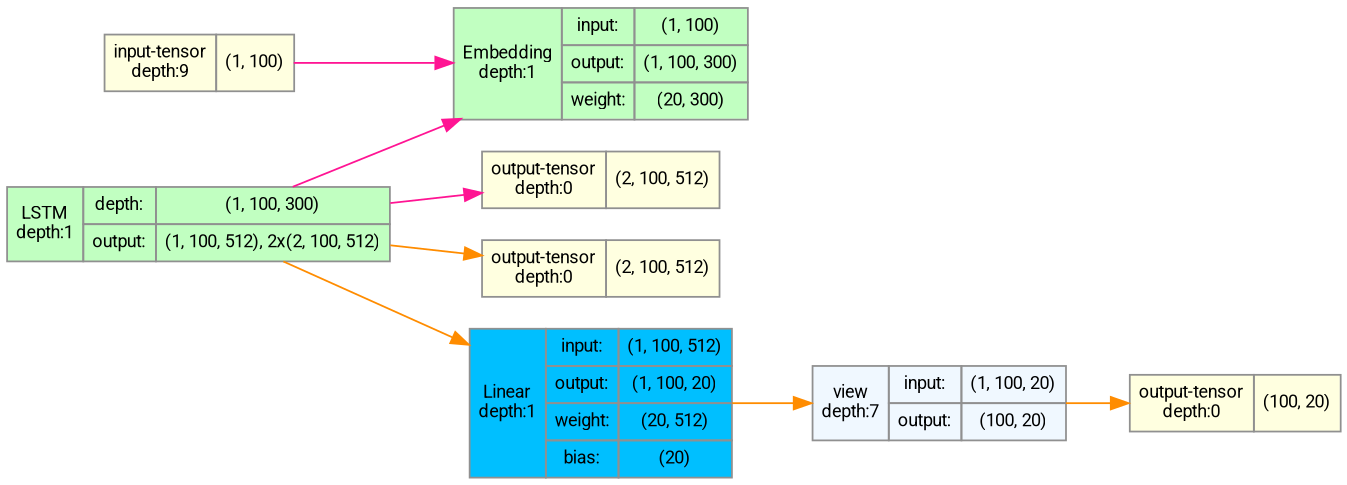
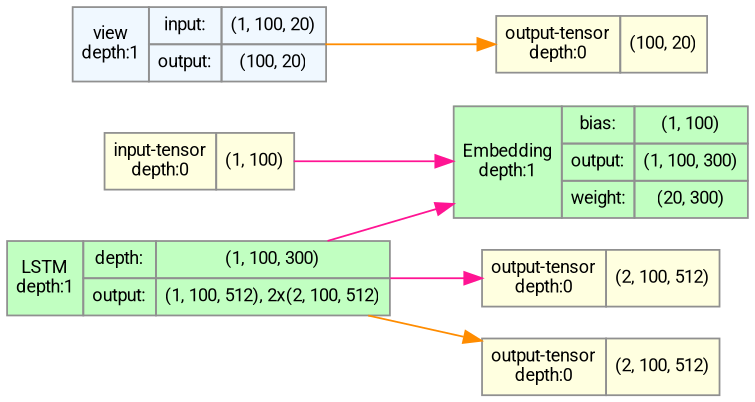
  strict digraph {
    fontname=Roboto
    ordering=in
    rankdir=LR
    node [align=left color="#909090" fillcolor=lightyellow fontname=Roboto fontsize=10 margin=0 ranksep=0.1 shape=plaintext style=filled]
    edge [color=darkorange fontname=Roboto fontsize=10]
-   n1 [height=0.2 label=<                     <TABLE BORDER="0" CELLBORDER="1"                     CELLSPACING="0" CELLPADDING="4">                         <TR><TD BGCOLOR="lightyellow">input-tensor<BR/>depth:9</TD><TD>(1, 100)</TD></TR>                     </TABLE>>]
-   n2 [fillcolor=darkseagreen1 height=0.2 label=<                     <TABLE BORDER="0" CELLBORDER="1"                     CELLSPACING="0" CELLPADDING="4">                     <TR>                         <TD ROWSPAN="120"                         BGCOLOR="darkseagreen1">Embedding<BR/>depth:1</TD>                         <TD>input:</TD>                         <TD>(1, 100)</TD>                     </TR>                     <TR>                         <TD>output:</TD>                         <TD>(1, 100, 300)</TD>                     </TR>                                     <TR>                     <TD>weight:</TD>                     <TD>(20, 300)</TD>                 </TR>                     </TABLE>>]
+   n1 [height=0.2 label=<                     <TABLE BORDER="0" CELLBORDER="1"                     CELLSPACING="0" CELLPADDING="4">                         <TR><TD BGCOLOR="lightyellow">input-tensor<BR/>depth:0</TD><TD>(1, 100)</TD></TR>                     </TABLE>>]
+   n2 [fillcolor=darkseagreen1 height=0.2 label=<                     <TABLE BORDER="0" CELLBORDER="1"                     CELLSPACING="0" CELLPADDING="4">                     <TR>                         <TD ROWSPAN="120"                         BGCOLOR="darkseagreen1">Embedding<BR/>depth:1</TD>                         <TD>bias:</TD>                         <TD>(1, 100)</TD>                     </TR>                     <TR>                         <TD>output:</TD>                         <TD>(1, 100, 300)</TD>                     </TR>                                     <TR>                     <TD>weight:</TD>                     <TD>(20, 300)</TD>                 </TR>                     </TABLE>>]
    n3 [fillcolor=darkseagreen1 height=0.2 label=<                     <TABLE BORDER="0" CELLBORDER="1"                     CELLSPACING="0" CELLPADDING="4">                     <TR>                         <TD ROWSPAN="2"                         BGCOLOR="darkseagreen1">LSTM<BR/>depth:1</TD>                         <TD>depth:</TD>                         <TD>(1, 100, 300)</TD>                     </TR>                     <TR>                         <TD>output:</TD>                         <TD>(1, 100, 512), 2x(2, 100, 512)</TD>                     </TR>                                          </TABLE>>]
    n4 [height=0.2 label=<                     <TABLE BORDER="0" CELLBORDER="1"                     CELLSPACING="0" CELLPADDING="4">                         <TR><TD BGCOLOR="lightyellow">output-tensor<BR/>depth:0</TD><TD>(2, 100, 512)</TD></TR>                     </TABLE>>]
    n5 [height=0.2 label=<                     <TABLE BORDER="0" CELLBORDER="1"                     CELLSPACING="0" CELLPADDING="4">                         <TR><TD BGCOLOR="lightyellow">output-tensor<BR/>depth:0</TD><TD>(2, 100, 512)</TD></TR>                     </TABLE>>]
-   n6 [fillcolor=deepskyblue1 height=0.2 label=<                     <TABLE BORDER="0" CELLBORDER="1"                     CELLSPACING="0" CELLPADDING="4">                     <TR>                         <TD ROWSPAN="232"                         BGCOLOR="deepskyblue1">Linear<BR/>depth:1</TD>                         <TD>input:</TD>                         <TD>(1, 100, 512)</TD>                     </TR>                     <TR>                         <TD>output:</TD>                         <TD>(1, 100, 20)</TD>                     </TR>                                     <TR>                     <TD>weight:</TD>                     <TD>(20, 512)</TD>                 </TR>                 <TR>                     <TD>bias:</TD>                     <TD>(20)</TD>                 </TR>                     </TABLE>>]
-   n7 [fillcolor=aliceblue height=0.2 label=<                     <TABLE BORDER="0" CELLBORDER="1"                     CELLSPACING="0" CELLPADDING="4">                     <TR>                         <TD ROWSPAN="2"                         BGCOLOR="aliceblue">view<BR/>depth:7</TD>                         <TD>input:</TD>                         <TD>(1, 100, 20)</TD>                     </TR>                     <TR>                         <TD>output:</TD>                         <TD>(100, 20)</TD>                     </TR>                                          </TABLE>>]
+   n7 [fillcolor=aliceblue height=0.2 label=<                     <TABLE BORDER="0" CELLBORDER="1"                     CELLSPACING="0" CELLPADDING="4">                     <TR>                         <TD ROWSPAN="2"                         BGCOLOR="aliceblue">view<BR/>depth:1</TD>                         <TD>input:</TD>                         <TD>(1, 100, 20)</TD>                     </TR>                     <TR>                         <TD>output:</TD>                         <TD>(100, 20)</TD>                     </TR>                                          </TABLE>>]
    n8 [height=0.2 label=<                     <TABLE BORDER="0" CELLBORDER="1"                     CELLSPACING="0" CELLPADDING="4">                         <TR><TD BGCOLOR="lightyellow">output-tensor<BR/>depth:0</TD><TD>(100, 20)</TD></TR>                     </TABLE>>]
    n1 -> n2 [color=deeppink]
    n3 -> n2 [color=deeppink]
    n3 -> n4 [color=deeppink]
    n3 -> n5
-   n3 -> n6
-   n6 -> n7
    n7 -> n8
  }
